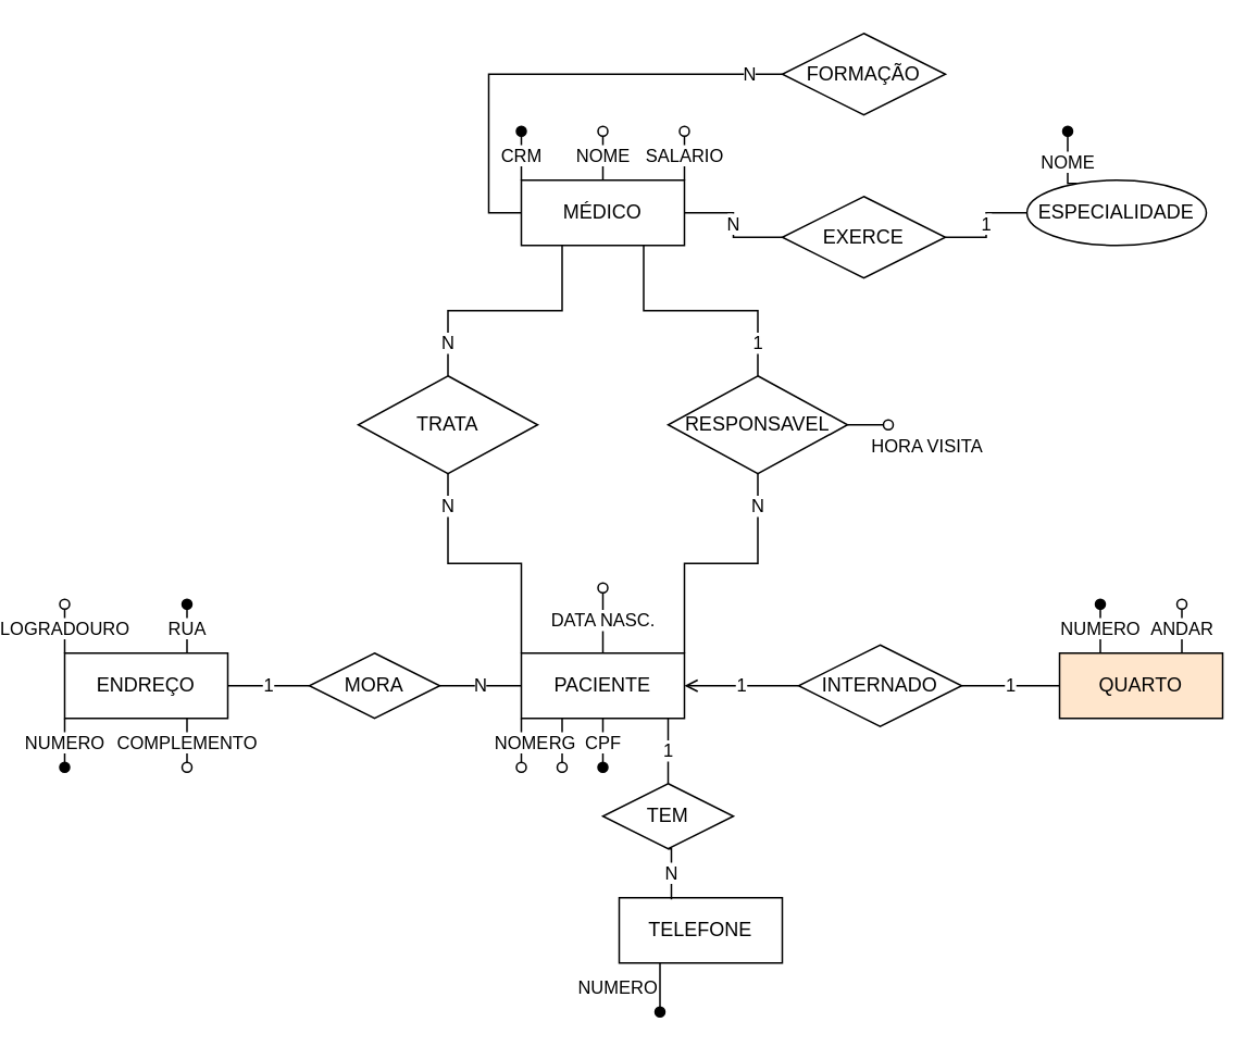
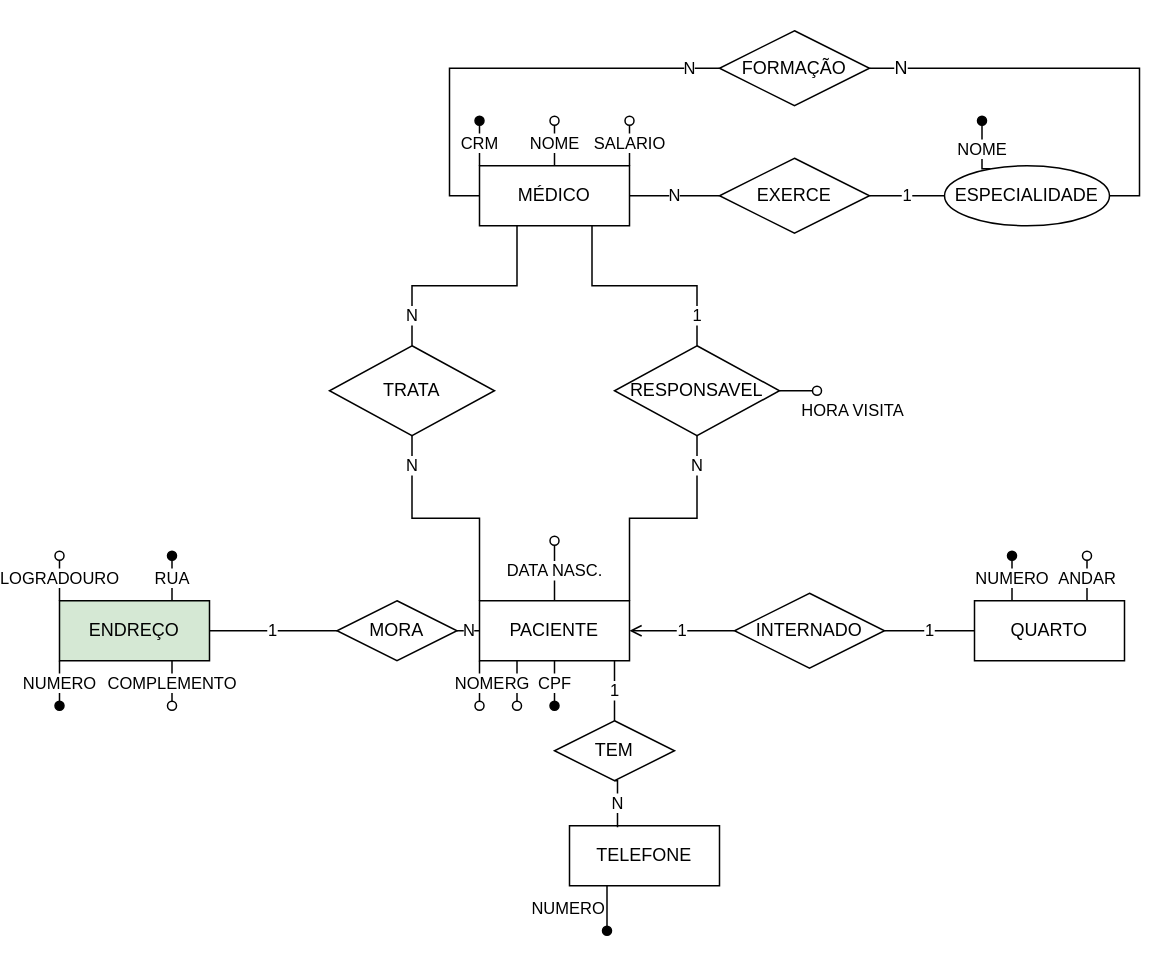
  <mxCell id="0" />
  <mxCell id="1" parent="0" />
  <mxCell id="2" value="" style="group" parent="1" vertex="1" connectable="0"><mxGeometry x="610" y="80" width="110" height="70" as="geometry" /></mxCell>
  <mxCell id="3" value="NOME" style="edgeStyle=orthogonalEdgeStyle;rounded=0;orthogonalLoop=1;jettySize=auto;html=1;exitX=0.25;exitY=0;exitDx=0;exitDy=0;endArrow=oval;endFill=1;" parent="2" source="4" edge="1"><mxGeometry relative="1" as="geometry"><mxPoint x="25" as="targetPoint" /></mxGeometry></mxCell>
  <mxCell id="4" value="ESPECIALIDADE" style="ellipse;whiteSpace=wrap;html=1;align=center;" parent="2" vertex="1"><mxGeometry y="30" width="110" height="40" as="geometry" /></mxCell>
+ <mxCell id="5" value="N" style="edgeStyle=orthogonalEdgeStyle;rounded=0;orthogonalLoop=1;jettySize=auto;html=1;exitX=1;exitY=0.5;exitDx=0;exitDy=0;entryX=1;entryY=0.5;entryDx=0;entryDy=0;endArrow=none;endFill=0;fontSize=12;fontStyle=0" parent="1" source="7" target="4" edge="1"><mxGeometry x="-0.855" relative="1" as="geometry"><mxPoint as="offset" /></mxGeometry></mxCell>
  <mxCell id="6" value="N" style="edgeStyle=orthogonalEdgeStyle;rounded=0;orthogonalLoop=1;jettySize=auto;html=1;exitX=0;exitY=0.5;exitDx=0;exitDy=0;entryX=0;entryY=0.5;entryDx=0;entryDy=0;endArrow=none;endFill=0;" parent="1" source="7" target="15" edge="1"><mxGeometry x="-0.86" relative="1" as="geometry"><mxPoint as="offset" /></mxGeometry></mxCell>
  <mxCell id="7" value="FORMAÇÃO" style="shape=rhombus;perimeter=rhombusPerimeter;whiteSpace=wrap;html=1;align=center;" parent="1" vertex="1"><mxGeometry x="460" y="20" width="100" height="50" as="geometry" /></mxCell>
  <mxCell id="8" value="1" style="edgeStyle=orthogonalEdgeStyle;rounded=0;orthogonalLoop=1;jettySize=auto;html=1;exitX=1;exitY=0.5;exitDx=0;exitDy=0;entryX=0;entryY=0.5;entryDx=0;entryDy=0;endArrow=none;endFill=0;" parent="1" source="10" target="4" edge="1"><mxGeometry relative="1" as="geometry" /></mxCell>
  <mxCell id="9" value="N" style="edgeStyle=orthogonalEdgeStyle;rounded=0;orthogonalLoop=1;jettySize=auto;html=1;exitX=0;exitY=0.5;exitDx=0;exitDy=0;entryX=1;entryY=0.5;entryDx=0;entryDy=0;endArrow=none;endFill=0;" parent="1" source="10" target="15" edge="1"><mxGeometry relative="1" as="geometry" /></mxCell>
- <mxCell id="10" value="EXERCE" style="shape=rhombus;perimeter=rhombusPerimeter;whiteSpace=wrap;html=1;align=center;" parent="1" vertex="1"><mxGeometry x="460" y="120" width="100" height="50" as="geometry" /></mxCell>
+ <mxCell id="10" value="EXERCE" style="shape=rhombus;perimeter=rhombusPerimeter;whiteSpace=wrap;html=1;align=center;" parent="1" vertex="1"><mxGeometry x="460" y="105" width="100" height="50" as="geometry" /></mxCell>
  <mxCell id="11" value="" style="group" parent="1" vertex="1" connectable="0"><mxGeometry x="300" y="80" width="100" height="70" as="geometry" /></mxCell>
  <mxCell id="12" value="CRM" style="edgeStyle=orthogonalEdgeStyle;rounded=0;orthogonalLoop=1;jettySize=auto;html=1;exitX=0;exitY=0;exitDx=0;exitDy=0;endArrow=oval;endFill=1;" parent="11" source="15" edge="1"><mxGeometry x="-30" as="geometry"><mxPoint as="targetPoint" /></mxGeometry></mxCell>
  <mxCell id="13" value="NOME" style="edgeStyle=orthogonalEdgeStyle;rounded=0;orthogonalLoop=1;jettySize=auto;html=1;exitX=0.5;exitY=0;exitDx=0;exitDy=0;endArrow=oval;endFill=0;" parent="11" source="15" edge="1"><mxGeometry x="-30" as="geometry"><mxPoint x="50" as="targetPoint" /></mxGeometry></mxCell>
  <mxCell id="14" value="SALARIO" style="edgeStyle=orthogonalEdgeStyle;rounded=0;orthogonalLoop=1;jettySize=auto;html=1;exitX=1;exitY=0;exitDx=0;exitDy=0;endArrow=oval;endFill=0;" parent="11" source="15" edge="1"><mxGeometry relative="1" as="geometry"><mxPoint x="100" as="targetPoint" /></mxGeometry></mxCell>
  <mxCell id="15" value="MÉDICO" style="whiteSpace=wrap;html=1;align=center;" parent="11" vertex="1"><mxGeometry y="30" width="100" height="40" as="geometry" /></mxCell>
  <mxCell id="16" value="" style="group;container=1;" parent="1" vertex="1" connectable="0"><mxGeometry x="30" y="370" width="370" height="100" as="geometry"><mxRectangle x="-180" y="420" width="50" height="40" as="alternateBounds" /></mxGeometry></mxCell>
  <mxCell id="17" value="" style="group;container=1;" parent="16" vertex="1" connectable="0"><mxGeometry width="370" height="100" as="geometry" /></mxCell>
  <mxCell id="18" value="" style="group;container=1;" parent="17" vertex="1" connectable="0"><mxGeometry x="270" width="100" height="100" as="geometry" /></mxCell>
  <mxCell id="19" value="NOME" style="edgeStyle=orthogonalEdgeStyle;rounded=0;orthogonalLoop=1;jettySize=auto;html=1;exitX=0;exitY=1;exitDx=0;exitDy=0;endArrow=oval;endFill=0;" parent="18" source="23" edge="1"><mxGeometry relative="1" as="geometry"><mxPoint y="100" as="targetPoint" /></mxGeometry></mxCell>
  <mxCell id="20" value="RG" style="edgeStyle=orthogonalEdgeStyle;rounded=0;orthogonalLoop=1;jettySize=auto;html=1;exitX=0.25;exitY=1;exitDx=0;exitDy=0;endArrow=oval;endFill=0;" parent="18" source="23" edge="1"><mxGeometry relative="1" as="geometry"><mxPoint x="25" y="100" as="targetPoint" /></mxGeometry></mxCell>
  <mxCell id="21" value="CPF" style="edgeStyle=orthogonalEdgeStyle;rounded=0;orthogonalLoop=1;jettySize=auto;html=1;exitX=0.5;exitY=1;exitDx=0;exitDy=0;endArrow=oval;endFill=1;" parent="18" source="23" edge="1"><mxGeometry relative="1" as="geometry"><mxPoint x="50" y="100" as="targetPoint" /></mxGeometry></mxCell>
  <mxCell id="22" value="DATA NASC." style="edgeStyle=orthogonalEdgeStyle;rounded=0;orthogonalLoop=1;jettySize=auto;html=1;exitX=0.5;exitY=0;exitDx=0;exitDy=0;endArrow=oval;endFill=0;fontSize=11;" parent="18" source="23" edge="1"><mxGeometry relative="1" as="geometry"><mxPoint x="50" y="-10" as="targetPoint" /></mxGeometry></mxCell>
  <mxCell id="23" value="PACIENTE" style="whiteSpace=wrap;html=1;align=center;" parent="18" vertex="1"><mxGeometry y="30" width="100" height="40" as="geometry" /></mxCell>
  <mxCell id="24" value="" style="group" parent="17" vertex="1" connectable="0"><mxGeometry x="-10" width="100" height="100" as="geometry" /></mxCell>
  <mxCell id="25" value="LOGRADOURO" style="edgeStyle=orthogonalEdgeStyle;rounded=0;orthogonalLoop=1;jettySize=auto;html=1;exitX=0;exitY=0;exitDx=0;exitDy=0;endArrow=oval;endFill=0;" parent="24" source="29" edge="1"><mxGeometry relative="1" as="geometry"><mxPoint as="targetPoint" /></mxGeometry></mxCell>
  <mxCell id="26" value="RUA" style="edgeStyle=orthogonalEdgeStyle;rounded=0;orthogonalLoop=1;jettySize=auto;html=1;exitX=0.75;exitY=0;exitDx=0;exitDy=0;endArrow=oval;endFill=1;" parent="24" source="29" edge="1"><mxGeometry relative="1" as="geometry"><mxPoint x="75" as="targetPoint" /></mxGeometry></mxCell>
  <mxCell id="27" value="NUMERO" style="edgeStyle=orthogonalEdgeStyle;rounded=0;orthogonalLoop=1;jettySize=auto;html=1;exitX=0;exitY=1;exitDx=0;exitDy=0;endArrow=oval;endFill=1;" parent="24" source="29" edge="1"><mxGeometry relative="1" as="geometry"><mxPoint y="100" as="targetPoint" /></mxGeometry></mxCell>
  <mxCell id="28" value="COMPLEMENTO" style="edgeStyle=orthogonalEdgeStyle;rounded=0;orthogonalLoop=1;jettySize=auto;html=1;exitX=0.75;exitY=1;exitDx=0;exitDy=0;endArrow=oval;endFill=0;" parent="24" source="29" edge="1"><mxGeometry relative="1" as="geometry"><mxPoint x="75" y="100" as="targetPoint" /></mxGeometry></mxCell>
- <mxCell id="29" value="ENDREÇO" style="whiteSpace=wrap;html=1;align=center;" parent="24" vertex="1"><mxGeometry y="30" width="100" height="40" as="geometry" /></mxCell>
- <mxCell id="30" value="MORA" style="shape=rhombus;perimeter=rhombusPerimeter;whiteSpace=wrap;html=1;align=center;" parent="17" vertex="1"><mxGeometry x="140" y="30" width="80" height="40" as="geometry" /></mxCell>
+ <mxCell id="29" value="ENDREÇO" style="whiteSpace=wrap;html=1;align=center;fillColor=#d5e8d4;" parent="24" vertex="1"><mxGeometry y="30" width="100" height="40" as="geometry" /></mxCell>
+ <mxCell id="30" value="MORA" style="shape=rhombus;perimeter=rhombusPerimeter;whiteSpace=wrap;html=1;align=center;" parent="17" vertex="1"><mxGeometry x="175" y="30" width="80" height="40" as="geometry" /></mxCell>
  <mxCell id="31" value="N" style="edgeStyle=orthogonalEdgeStyle;rounded=0;orthogonalLoop=1;jettySize=auto;html=1;exitX=1;exitY=0.5;exitDx=0;exitDy=0;entryX=0;entryY=0.5;entryDx=0;entryDy=0;endArrow=none;endFill=0;" parent="17" source="30" target="23" edge="1"><mxGeometry relative="1" as="geometry" /></mxCell>
  <mxCell id="32" value="1" style="edgeStyle=orthogonalEdgeStyle;rounded=0;orthogonalLoop=1;jettySize=auto;html=1;exitX=0;exitY=0.5;exitDx=0;exitDy=0;entryX=1;entryY=0.5;entryDx=0;entryDy=0;endArrow=none;endFill=0;" parent="17" source="30" target="29" edge="1"><mxGeometry relative="1" as="geometry" /></mxCell>
  <mxCell id="33" value="" style="group" parent="1" vertex="1" connectable="0"><mxGeometry x="390" y="230" width="135" height="60" as="geometry" /></mxCell>
  <mxCell id="34" value="HORA VISITA" style="edgeStyle=orthogonalEdgeStyle;rounded=0;orthogonalLoop=1;jettySize=auto;html=1;exitX=1;exitY=0.5;exitDx=0;exitDy=0;endArrow=oval;endFill=0;labelPosition=center;verticalLabelPosition=bottom;align=left;verticalAlign=top;" parent="33" source="35" edge="1"><mxGeometry relative="1" as="geometry"><mxPoint x="135" y="30" as="targetPoint" /></mxGeometry></mxCell>
  <mxCell id="35" value="RESPONSAVEL" style="shape=rhombus;perimeter=rhombusPerimeter;whiteSpace=wrap;html=1;align=center;" parent="33" vertex="1"><mxGeometry width="110" height="60" as="geometry" /></mxCell>
  <mxCell id="36" value="1" style="edgeStyle=orthogonalEdgeStyle;rounded=0;orthogonalLoop=1;jettySize=auto;html=1;exitX=0;exitY=0.5;exitDx=0;exitDy=0;entryX=1;entryY=0.5;entryDx=0;entryDy=0;endArrow=open;endFill=0;align=center;" parent="1" source="38" target="23" edge="1"><mxGeometry relative="1" as="geometry" /></mxCell>
  <mxCell id="37" value="1" style="edgeStyle=orthogonalEdgeStyle;rounded=0;orthogonalLoop=1;jettySize=auto;html=1;exitX=1;exitY=0.5;exitDx=0;exitDy=0;entryX=0;entryY=0.5;entryDx=0;entryDy=0;endArrow=none;endFill=0;align=center;" parent="1" source="38" target="42" edge="1"><mxGeometry relative="1" as="geometry" /></mxCell>
  <mxCell id="38" value="INTERNADO" style="shape=rhombus;perimeter=rhombusPerimeter;whiteSpace=wrap;html=1;align=center;" parent="1" vertex="1"><mxGeometry x="470" y="395" width="100" height="50" as="geometry" /></mxCell>
  <mxCell id="39" value="" style="group" parent="1" vertex="1" connectable="0"><mxGeometry x="630" y="370" width="100" height="70" as="geometry" /></mxCell>
  <mxCell id="40" value="NUMERO" style="edgeStyle=orthogonalEdgeStyle;rounded=0;orthogonalLoop=1;jettySize=auto;html=1;exitX=0.25;exitY=0;exitDx=0;exitDy=0;endArrow=oval;endFill=1;align=center;" parent="39" source="42" edge="1"><mxGeometry relative="1" as="geometry"><mxPoint x="25" as="targetPoint" /></mxGeometry></mxCell>
  <mxCell id="41" value="ANDAR" style="edgeStyle=orthogonalEdgeStyle;rounded=0;orthogonalLoop=1;jettySize=auto;html=1;exitX=0.75;exitY=0;exitDx=0;exitDy=0;endArrow=oval;endFill=0;align=center;" parent="39" source="42" edge="1"><mxGeometry relative="1" as="geometry"><mxPoint x="75" as="targetPoint" /></mxGeometry></mxCell>
- <mxCell id="42" value="QUARTO" style="whiteSpace=wrap;html=1;align=center;fillColor=#ffe6cc;" parent="39" vertex="1"><mxGeometry y="30" width="100" height="40" as="geometry" /></mxCell>
+ <mxCell id="42" value="QUARTO" style="whiteSpace=wrap;html=1;align=center;" parent="39" vertex="1"><mxGeometry y="30" width="100" height="40" as="geometry" /></mxCell>
  <mxCell id="43" value="1" style="edgeStyle=orthogonalEdgeStyle;rounded=0;orthogonalLoop=1;jettySize=auto;html=1;exitX=0.5;exitY=0;exitDx=0;exitDy=0;entryX=0.75;entryY=1;entryDx=0;entryDy=0;endArrow=none;endFill=0;align=center;" parent="1" source="35" target="15" edge="1"><mxGeometry x="-0.733" relative="1" as="geometry"><mxPoint as="offset" /></mxGeometry></mxCell>
  <mxCell id="44" value="N" style="edgeStyle=orthogonalEdgeStyle;rounded=0;orthogonalLoop=1;jettySize=auto;html=1;exitX=0.5;exitY=1;exitDx=0;exitDy=0;entryX=1;entryY=0;entryDx=0;entryDy=0;endArrow=none;endFill=0;align=center;" parent="1" source="35" target="23" edge="1"><mxGeometry x="-0.742" relative="1" as="geometry"><mxPoint as="offset" /></mxGeometry></mxCell>
  <mxCell id="45" value="" style="group;container=1;" parent="1" vertex="1" connectable="0"><mxGeometry x="160" y="240" width="135" height="60" as="geometry" /></mxCell>
  <mxCell id="46" value="TRATA" style="shape=rhombus;perimeter=rhombusPerimeter;whiteSpace=wrap;html=1;align=center;" parent="45" vertex="1"><mxGeometry x="40" y="-10" width="110" height="60" as="geometry" /></mxCell>
  <mxCell id="47" value="N" style="edgeStyle=orthogonalEdgeStyle;rounded=0;orthogonalLoop=1;jettySize=auto;html=1;exitX=0.5;exitY=0;exitDx=0;exitDy=0;entryX=0.25;entryY=1;entryDx=0;entryDy=0;endArrow=none;endFill=0;align=center;" parent="1" source="46" target="15" edge="1"><mxGeometry x="-0.733" relative="1" as="geometry"><mxPoint as="offset" /></mxGeometry></mxCell>
  <mxCell id="48" value="N" style="edgeStyle=orthogonalEdgeStyle;rounded=0;orthogonalLoop=1;jettySize=auto;html=1;exitX=0.5;exitY=1;exitDx=0;exitDy=0;endArrow=none;endFill=0;align=center;entryX=0;entryY=0;entryDx=0;entryDy=0;" parent="1" source="46" target="23" edge="1"><mxGeometry x="-0.742" relative="1" as="geometry"><mxPoint as="offset" /></mxGeometry></mxCell>
  <mxCell id="49" value="1" style="edgeStyle=orthogonalEdgeStyle;rounded=0;orthogonalLoop=1;jettySize=auto;html=1;exitX=0.5;exitY=0;exitDx=0;exitDy=0;endArrow=none;endFill=0;" edge="1" parent="1" source="50"><mxGeometry relative="1" as="geometry"><mxPoint x="390" y="440" as="targetPoint" /></mxGeometry></mxCell>
  <mxCell id="50" value="TEM" style="shape=rhombus;perimeter=rhombusPerimeter;whiteSpace=wrap;html=1;align=center;" vertex="1" parent="1"><mxGeometry x="350" y="480" width="80" height="40" as="geometry" /></mxCell>
  <mxCell id="51" value="" style="group" vertex="1" connectable="0" parent="1"><mxGeometry x="360" y="550" width="100" height="70" as="geometry" /></mxCell>
  <mxCell id="52" value="NUMERO" style="edgeStyle=orthogonalEdgeStyle;rounded=0;orthogonalLoop=1;jettySize=auto;html=1;exitX=0.25;exitY=1;exitDx=0;exitDy=0;endArrow=oval;endFill=1;labelPosition=right;verticalLabelPosition=middle;align=right;verticalAlign=middle;" edge="1" parent="51" source="53"><mxGeometry relative="1" as="geometry"><mxPoint x="25" y="70" as="targetPoint" /></mxGeometry></mxCell>
  <mxCell id="53" value="TELEFONE" style="whiteSpace=wrap;html=1;align=center;" vertex="1" parent="51"><mxGeometry width="100" height="40" as="geometry" /></mxCell>
  <mxCell id="54" value="N" style="edgeStyle=orthogonalEdgeStyle;rounded=0;orthogonalLoop=1;jettySize=auto;html=1;exitX=0.5;exitY=1;exitDx=0;exitDy=0;entryX=0.32;entryY=0.025;entryDx=0;entryDy=0;entryPerimeter=0;endArrow=none;endFill=0;" edge="1" parent="51" source="50" target="53"><mxGeometry relative="1" as="geometry" /></mxCell>
